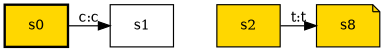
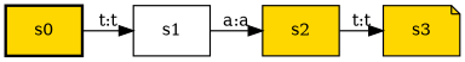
  digraph {
    rankdir=LR
    ranksep=.25
    node [fillcolor=gold fontsize=12 shape=box style="solid,filled"]
    edge [fontsize=12]
    s0 [style="bold,filled"]
    s1 [fillcolor=white]
    s2
-   s3 [shape=note label=s8]
-   s0 -> s1 [label="c:c"]
+   s3 [shape=note]
+   s0 -> s1 [label="t:t"]
+   s1 -> s2 [label="a:a"]
    s2 -> s3 [label="t:t"]
  }
